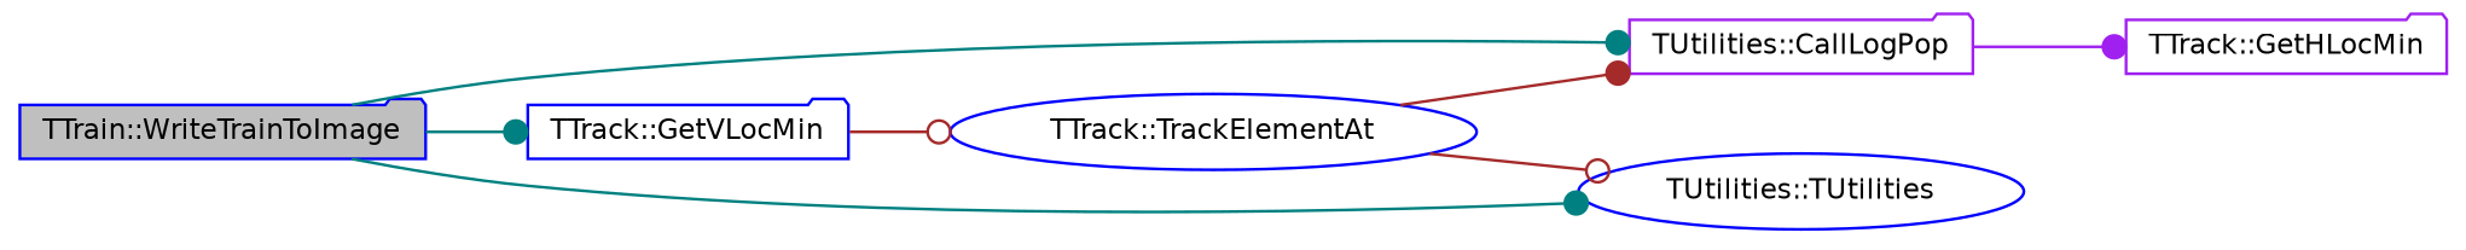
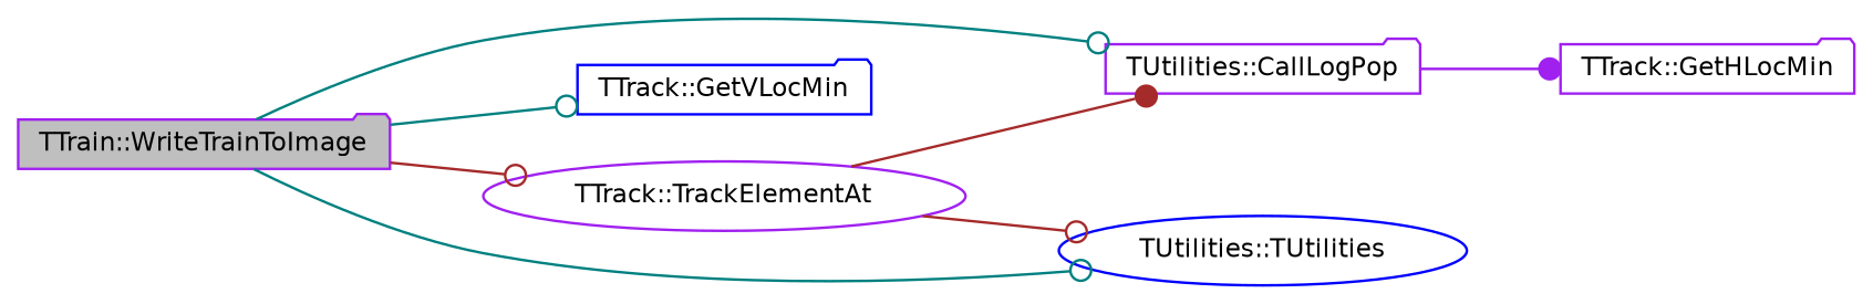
  digraph {
    rankdir=LR
    node [color=purple fillcolor=white fontname=Helvetica fontsize=10 shape=folder style=filled]
    edge [arrowhead=odot color=teal fontname=Helvetica fontsize=10 labelfontname=Helvetica labelfontsize=10 style=solid]
-   n1 [color=blue fillcolor=grey75 fontcolor=black height=0.2 label="TTrain::WriteTrainToImage" width=0.4]
+   n1 [fillcolor=grey75 fontcolor=black height=0.2 label="TTrain::WriteTrainToImage" width=0.4]
    n2 [height=0.2 label="TUtilities::CallLogPop" width=0.4]
    n3 [color=blue height=0.2 label="TTrack::GetVLocMin" width=0.4]
    n4 [color=blue height=0.2 label="TUtilities::TUtilities" shape=ellipse width=0.4]
-   n5 [color=blue height=0.2 label="TTrack::TrackElementAt" shape=ellipse width=0.4]
+   n5 [height=0.2 label="TTrack::TrackElementAt" shape=ellipse width=0.4]
    n6 [height=0.2 label="TTrack::GetHLocMin" width=0.4]
-   n1 -> n2 [arrowhead=dot]
-   n1 -> n3 [arrowhead=dot]
-   n1 -> n4 [arrowhead=dot]
-   n3 -> n5 [color=brown]
+   n1 -> n2
+   n1 -> n3
+   n1 -> n4
+   n1 -> n5 [color=brown]
    n2 -> n6 [arrowhead=dot color=purple]
    n5 -> n2 [arrowhead=dot color=brown]
    n5 -> n4 [color=brown]
  }
